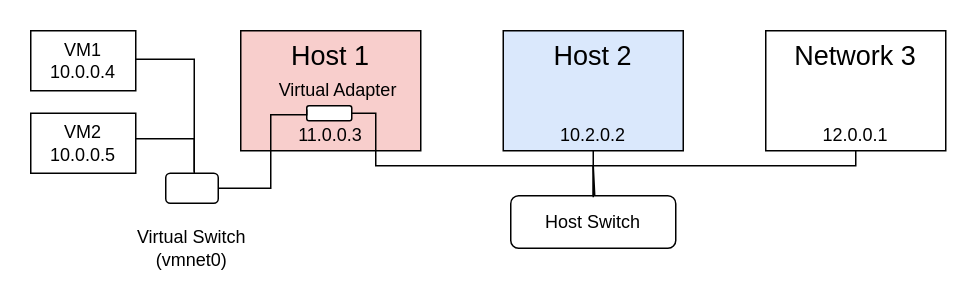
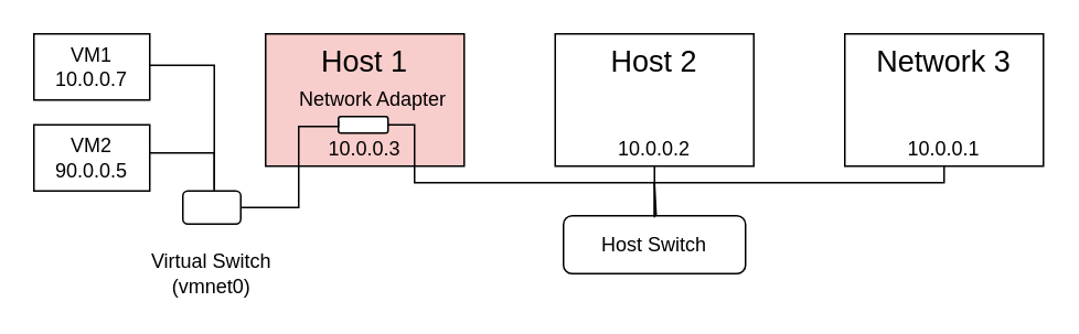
  <mxCell id="0" />
  <mxCell id="1" parent="0" />
  <mxCell id="2" value="&lt;font style=&quot;font-size: 18px;&quot;&gt;Host 1&lt;/font&gt;" style="rounded=0;whiteSpace=wrap;html=1;verticalAlign=top;fillColor=#f8cecc;" vertex="1" parent="1"><mxGeometry x="160" y="20" width="120" height="80" as="geometry" /></mxCell>
- <mxCell id="3" value="&lt;font style=&quot;font-size: 18px;&quot;&gt;Host 2&lt;/font&gt;" style="rounded=0;whiteSpace=wrap;html=1;verticalAlign=top;fillColor=#dae8fc;" vertex="1" parent="1"><mxGeometry x="335" y="20" width="120" height="80" as="geometry" /></mxCell>
+ <mxCell id="3" value="&lt;font style=&quot;font-size: 18px;&quot;&gt;Host 2&lt;/font&gt;" style="rounded=0;whiteSpace=wrap;html=1;verticalAlign=top;" vertex="1" parent="1"><mxGeometry x="335" y="20" width="120" height="80" as="geometry" /></mxCell>
  <mxCell id="4" value="&lt;font style=&quot;font-size: 18px;&quot;&gt;Network 3&lt;/font&gt;" style="rounded=0;whiteSpace=wrap;html=1;verticalAlign=top;" vertex="1" parent="1"><mxGeometry x="510" y="20" width="120" height="80" as="geometry" /></mxCell>
- <mxCell id="5" value="Virtual Adapter" style="text;html=1;align=center;verticalAlign=middle;whiteSpace=wrap;rounded=0;" vertex="1" parent="1"><mxGeometry x="170" y="45" width="110" height="30" as="geometry" /></mxCell>
- <mxCell id="6" value="11.0.0.3" style="text;html=1;align=center;verticalAlign=middle;whiteSpace=wrap;rounded=0;" vertex="1" parent="1"><mxGeometry x="190" y="75" width="60" height="30" as="geometry" /></mxCell>
- <mxCell id="7" value="10.2.0.2" style="text;html=1;align=center;verticalAlign=middle;whiteSpace=wrap;rounded=0;" vertex="1" parent="1"><mxGeometry x="365" y="75" width="60" height="30" as="geometry" /></mxCell>
- <mxCell id="8" value="12.0.0.1" style="text;html=1;align=center;verticalAlign=middle;whiteSpace=wrap;rounded=0;" vertex="1" parent="1"><mxGeometry x="540" y="75" width="60" height="30" as="geometry" /></mxCell>
- <mxCell id="9" value="VM1&lt;div&gt;10.0.0.4&lt;/div&gt;" style="rounded=0;whiteSpace=wrap;html=1;" vertex="1" parent="1"><mxGeometry x="20" y="20" width="70" height="40" as="geometry" /></mxCell>
- <mxCell id="10" value="VM2&lt;div&gt;10.0.0.5&lt;/div&gt;" style="rounded=0;whiteSpace=wrap;html=1;" vertex="1" parent="1"><mxGeometry x="20" y="75" width="70" height="40" as="geometry" /></mxCell>
+ <mxCell id="5" value="Network Adapter" style="text;html=1;align=center;verticalAlign=middle;whiteSpace=wrap;rounded=0;" vertex="1" parent="1"><mxGeometry x="170" y="45" width="110" height="30" as="geometry" /></mxCell>
+ <mxCell id="6" value="10.0.0.3" style="text;html=1;align=center;verticalAlign=middle;whiteSpace=wrap;rounded=0;" vertex="1" parent="1"><mxGeometry x="190" y="75" width="60" height="30" as="geometry" /></mxCell>
+ <mxCell id="7" value="10.0.0.2" style="text;html=1;align=center;verticalAlign=middle;whiteSpace=wrap;rounded=0;" vertex="1" parent="1"><mxGeometry x="365" y="75" width="60" height="30" as="geometry" /></mxCell>
+ <mxCell id="8" value="10.0.0.1" style="text;html=1;align=center;verticalAlign=middle;whiteSpace=wrap;rounded=0;" vertex="1" parent="1"><mxGeometry x="540" y="75" width="60" height="30" as="geometry" /></mxCell>
+ <mxCell id="9" value="VM1&lt;div&gt;10.0.0.7&lt;/div&gt;" style="rounded=0;whiteSpace=wrap;html=1;" vertex="1" parent="1"><mxGeometry x="20" y="20" width="70" height="40" as="geometry" /></mxCell>
+ <mxCell id="10" value="VM2&lt;div&gt;90.0.0.5&lt;/div&gt;" style="rounded=0;whiteSpace=wrap;html=1;" vertex="1" parent="1"><mxGeometry x="20" y="75" width="70" height="40" as="geometry" /></mxCell>
  <mxCell id="11" value="" style="rounded=1;whiteSpace=wrap;html=1;" vertex="1" parent="1"><mxGeometry x="204" y="70" width="30" height="10" as="geometry" /></mxCell>
  <mxCell id="12" value="" style="rounded=1;whiteSpace=wrap;html=1;" vertex="1" parent="1"><mxGeometry x="110" y="115" width="35" height="20" as="geometry" /></mxCell>
  <mxCell id="13" value="Host Switch" style="rounded=1;whiteSpace=wrap;html=1;" vertex="1" parent="1"><mxGeometry x="340" y="130" width="110" height="35" as="geometry" /></mxCell>
  <mxCell id="14" value="" style="edgeStyle=segmentEdgeStyle;endArrow=none;html=1;curved=0;rounded=0;endSize=8;startSize=8;entryX=0.5;entryY=0;entryDx=0;entryDy=0;endFill=0;exitX=1;exitY=0.5;exitDx=0;exitDy=0;" edge="1" parent="1" source="11" target="13"><mxGeometry width="50" height="50" relative="1" as="geometry"><mxPoint x="220" y="130" as="sourcePoint" /><mxPoint x="270" y="140" as="targetPoint" /><Array as="points"><mxPoint x="250" y="75" /><mxPoint x="250" y="110" /><mxPoint x="395" y="110" /></Array></mxGeometry></mxCell>
  <mxCell id="15" value="" style="endArrow=none;html=1;rounded=0;endFill=0;" edge="1" parent="1"><mxGeometry width="50" height="50" relative="1" as="geometry"><mxPoint x="395" y="100" as="sourcePoint" /><mxPoint x="395" y="131" as="targetPoint" /></mxGeometry></mxCell>
  <mxCell id="16" value="" style="edgeStyle=segmentEdgeStyle;endArrow=none;html=1;curved=0;rounded=0;endSize=8;startSize=8;endFill=0;" edge="1" parent="1"><mxGeometry width="50" height="50" relative="1" as="geometry"><mxPoint x="570" y="100" as="sourcePoint" /><mxPoint x="396" y="130" as="targetPoint" /><Array as="points"><mxPoint x="570" y="110" /><mxPoint x="395" y="110" /><mxPoint x="395" y="130" /></Array></mxGeometry></mxCell>
  <mxCell id="17" value="" style="edgeStyle=segmentEdgeStyle;endArrow=none;html=1;curved=0;rounded=0;endSize=8;startSize=8;entryX=1;entryY=0.5;entryDx=0;entryDy=0;endFill=0;exitX=0;exitY=0.25;exitDx=0;exitDy=0;" edge="1" parent="1" source="11" target="12"><mxGeometry width="50" height="50" relative="1" as="geometry"><mxPoint x="199" y="76" as="sourcePoint" /><mxPoint x="405" y="140" as="targetPoint" /><Array as="points"><mxPoint x="204" y="76" /><mxPoint x="180" y="76" /><mxPoint x="180" y="125" /></Array></mxGeometry></mxCell>
  <mxCell id="18" value="" style="edgeStyle=elbowEdgeStyle;elbow=vertical;endArrow=none;html=1;curved=0;rounded=0;endSize=8;startSize=8;entryX=1.009;entryY=0.405;entryDx=0;entryDy=0;entryPerimeter=0;endFill=0;" edge="1" parent="1"><mxGeometry width="50" height="50" relative="1" as="geometry"><mxPoint x="129" y="114" as="sourcePoint" /><mxPoint x="90" y="39.2" as="targetPoint" /><Array as="points"><mxPoint x="109.37" y="39" /></Array></mxGeometry></mxCell>
  <mxCell id="19" value="" style="edgeStyle=elbowEdgeStyle;elbow=vertical;endArrow=none;html=1;curved=0;rounded=0;endSize=8;startSize=8;entryX=1.009;entryY=0.405;entryDx=0;entryDy=0;entryPerimeter=0;endFill=0;" edge="1" parent="1"><mxGeometry width="50" height="50" relative="1" as="geometry"><mxPoint x="129" y="115" as="sourcePoint" /><mxPoint x="90" y="92" as="targetPoint" /><Array as="points"><mxPoint x="109" y="92" /></Array></mxGeometry></mxCell>
  <mxCell id="20" value="Virtual Switch&lt;div&gt;(vmnet0)&lt;/div&gt;" style="text;html=1;align=center;verticalAlign=middle;whiteSpace=wrap;rounded=0;" vertex="1" parent="1"><mxGeometry x="81" y="150" width="93" height="30" as="geometry" /></mxCell>
